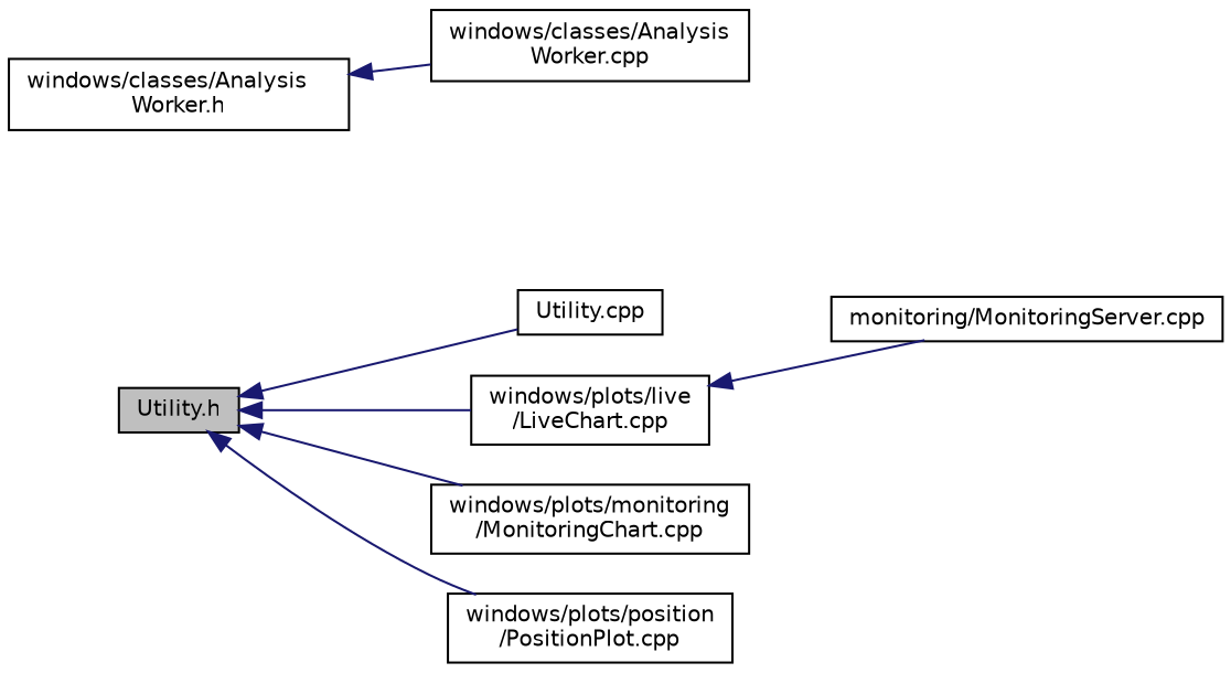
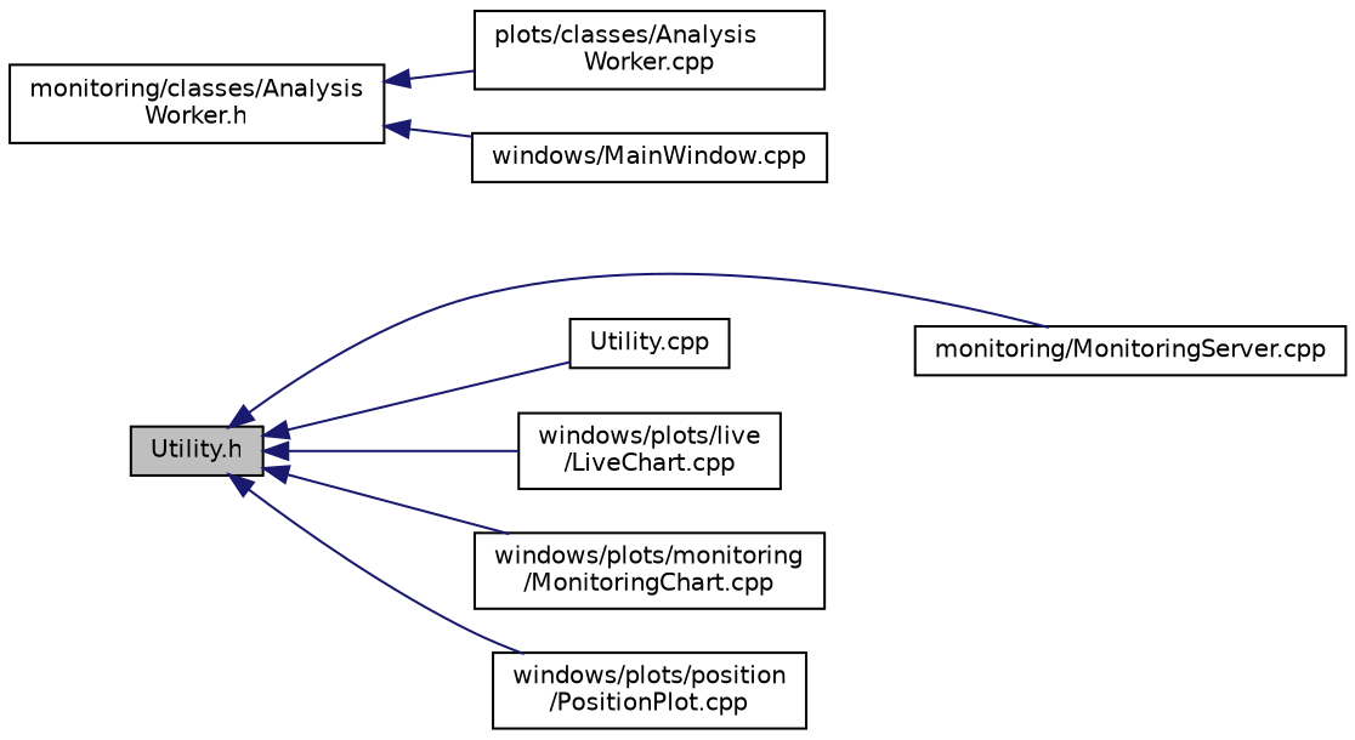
  digraph {
    rankdir=LR
    node [color=black fillcolor=white fontname=Helvetica fontsize=10 shape=record style=filled]
    edge [color=midnightblue dir=back fontname=Helvetica fontsize=10 labelfontname=Helvetica labelfontsize=10 style=solid]
    n1 [fillcolor=grey75 fontcolor=black height=0.2 label="Utility.h" width=0.4]
    n2 [height=0.2 label="monitoring/MonitoringServer.cpp" width=0.4]
    n3 [height=0.2 label="Utility.cpp" width=0.4]
    n4 [height=0.2 label="windows/plots/live\l/LiveChart.cpp" width=0.4]
    n5 [height=0.2 label="windows/plots/monitoring\l/MonitoringChart.cpp" width=0.4]
    n6 [height=0.2 label="windows/plots/position\l/PositionPlot.cpp" width=0.4]
-   n7 [height=0.2 label="windows/classes/Analysis\lWorker.h" width=0.4]
-   n8 [height=0.2 label="windows/classes/Analysis\lWorker.cpp" width=0.4]
-   n4 -> n2
+   n7 [height=0.2 label="monitoring/classes/Analysis\lWorker.h" width=0.4]
+   n8 [height=0.2 label="plots/classes/Analysis\lWorker.cpp" width=0.4]
+   n9 [height=0.2 label="windows/MainWindow.cpp" width=0.4]
+   n1 -> n2
    n1 -> n3
    n1 -> n4
    n1 -> n5
    n1 -> n6
    n7 -> n8
+   n7 -> n9
  }
